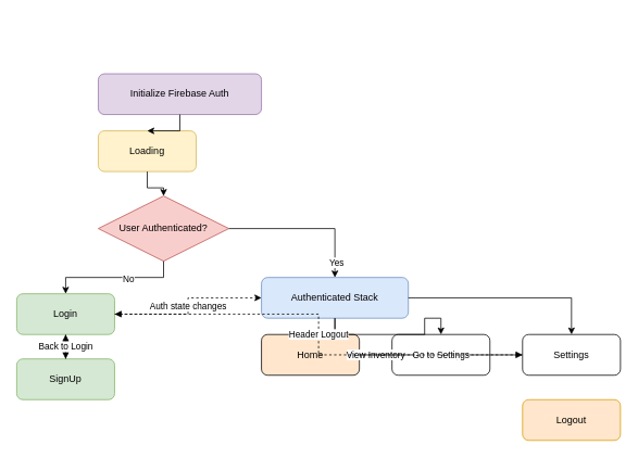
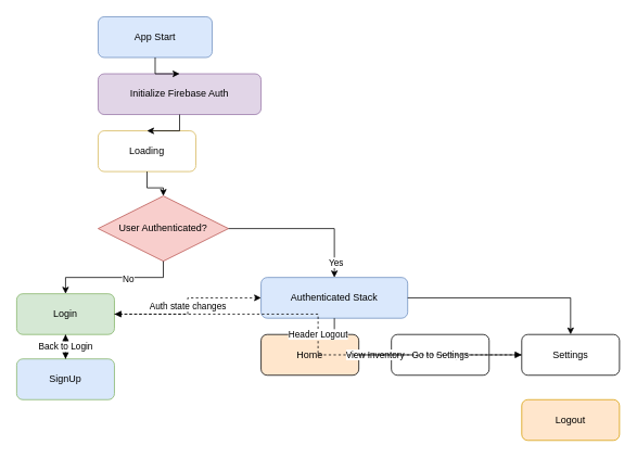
  <mxCell id="0" />
  <mxCell id="1" parent="0" />
+ <mxCell id="2" value="App Start" style="rounded=1;whiteSpace=wrap;html=1;fillColor=#dae8fc;strokeColor=#6c8ebf;" parent="1" vertex="1"><mxGeometry x="120" y="20" width="140" height="50" as="geometry" /></mxCell>
  <mxCell id="3" value="Initialize Firebase Auth" style="rounded=1;whiteSpace=wrap;html=1;fillColor=#e1d5e7;strokeColor=#9673a6;" parent="1" vertex="1"><mxGeometry x="120" y="90" width="200" height="50" as="geometry" /></mxCell>
- <mxCell id="4" value="Loading" style="rounded=1;whiteSpace=wrap;html=1;fillColor=#fff2cc;strokeColor=#d6b656;" parent="1" vertex="1"><mxGeometry x="120" y="160" width="120" height="50" as="geometry" /></mxCell>
+ <mxCell id="4" value="Loading" style="rounded=1;whiteSpace=wrap;html=1;fillColor=#ffffff;strokeColor=#d6b656;" parent="1" vertex="1"><mxGeometry x="120" y="160" width="120" height="50" as="geometry" /></mxCell>
  <mxCell id="5" value="User Authenticated?" style="rhombus;whiteSpace=wrap;html=1;fillColor=#f8cecc;strokeColor=#b85450;" parent="1" vertex="1"><mxGeometry x="120" y="240" width="160" height="80" as="geometry" /></mxCell>
  <mxCell id="6" value="Login" style="rounded=1;whiteSpace=wrap;html=1;fillColor=#d5e8d4;strokeColor=#82b366;" parent="1" vertex="1"><mxGeometry x="20" y="360" width="120" height="50" as="geometry" /></mxCell>
- <mxCell id="7" value="SignUp" style="rounded=1;whiteSpace=wrap;html=1;fillColor=#d5e8d4;strokeColor=#82b366;" parent="1" vertex="1"><mxGeometry x="20" y="440" width="120" height="50" as="geometry" /></mxCell>
+ <mxCell id="7" value="SignUp" style="rounded=1;whiteSpace=wrap;html=1;fillColor=#dae8fc;strokeColor=#82b366;" parent="1" vertex="1"><mxGeometry x="20" y="440" width="120" height="50" as="geometry" /></mxCell>
  <mxCell id="8" value="Authenticated Stack" style="rounded=1;whiteSpace=wrap;html=1;fillColor=#dae8fc;strokeColor=#6c8ebf;" parent="1" vertex="1"><mxGeometry x="320" y="340" width="180" height="50" as="geometry" /></mxCell>
  <mxCell id="9" value="Home" style="rounded=1;whiteSpace=wrap;html=1;fillColor=#ffe6cc;strokeColor=#000000;" parent="1" vertex="1"><mxGeometry x="320" y="410" width="120" height="50" as="geometry" /></mxCell>
  <mxCell id="10" value="Inventory" style="rounded=1;whiteSpace=wrap;html=1;fillColor=#ffffff;strokeColor=#000000;" parent="1" vertex="1"><mxGeometry x="480" y="410" width="120" height="50" as="geometry" /></mxCell>
  <mxCell id="11" value="Settings" style="rounded=1;whiteSpace=wrap;html=1;fillColor=#ffffff;strokeColor=#000000;" parent="1" vertex="1"><mxGeometry x="640" y="410" width="120" height="50" as="geometry" /></mxCell>
  <mxCell id="12" value="Logout" style="rounded=1;whiteSpace=wrap;html=1;fillColor=#ffe6cc;strokeColor=#d79b00;" parent="1" vertex="1"><mxGeometry x="640" y="490" width="120" height="50" as="geometry" /></mxCell>
+ <mxCell id="13" value="" style="edgeStyle=orthogonalEdgeStyle;rounded=0;orthogonalLoop=1;jettySize=auto;html=1;" parent="1" source="2" target="3" edge="1"><mxGeometry relative="1" as="geometry" /></mxCell>
  <mxCell id="14" value="" style="edgeStyle=orthogonalEdgeStyle;rounded=0;orthogonalLoop=1;jettySize=auto;html=1;" parent="1" source="3" target="4" edge="1"><mxGeometry relative="1" as="geometry" /></mxCell>
  <mxCell id="15" value="" style="edgeStyle=orthogonalEdgeStyle;rounded=0;orthogonalLoop=1;jettySize=auto;html=1;" parent="1" source="4" target="5" edge="1"><mxGeometry relative="1" as="geometry" /></mxCell>
  <mxCell id="16" value="No" style="edgeLabel;html=1;align=center;verticalAlign=middle;resizable=0;points=[];" parent="17" vertex="1" connectable="0"><mxGeometry x="-0.2" y="1" relative="1" as="geometry"><mxPoint as="offset" /></mxGeometry></mxCell>
  <mxCell id="17" value="" style="edgeStyle=orthogonalEdgeStyle;rounded=0;orthogonalLoop=1;jettySize=auto;html=1;" parent="1" source="5" target="6" edge="1"><mxGeometry relative="1" as="geometry" /></mxCell>
  <mxCell id="18" value="Yes" style="edgeLabel;html=1;align=center;verticalAlign=middle;resizable=0;points=[];" parent="19" vertex="1" connectable="0"><mxGeometry x="0.8" y="1" relative="1" as="geometry"><mxPoint as="offset" /></mxGeometry></mxCell>
  <mxCell id="19" value="" style="edgeStyle=orthogonalEdgeStyle;rounded=0;orthogonalLoop=1;jettySize=auto;html=1;" parent="1" source="5" target="8" edge="1"><mxGeometry relative="1" as="geometry" /></mxCell>
  <mxCell id="20" value="Go to SignUp" style="edgeStyle=orthogonalEdgeStyle;rounded=0;orthogonalLoop=1;jettySize=auto;html=1;endArrow=block;" parent="1" source="6" target="7" edge="1"><mxGeometry relative="1" as="geometry" /></mxCell>
  <mxCell id="21" value="Back to Login" style="edgeStyle=orthogonalEdgeStyle;rounded=0;orthogonalLoop=1;jettySize=auto;html=1;endArrow=block;" parent="1" source="7" target="6" edge="1"><mxGeometry relative="1" as="geometry" /></mxCell>
  <mxCell id="22" value="Auth state changes" style="edgeStyle=orthogonalEdgeStyle;rounded=0;orthogonalLoop=1;jettySize=auto;html=1;dashed=1;" parent="1" source="6" target="8" edge="1"><mxGeometry relative="1" as="geometry" /></mxCell>
  <mxCell id="23" value="" style="edgeStyle=orthogonalEdgeStyle;rounded=0;orthogonalLoop=1;jettySize=auto;html=1;" parent="1" source="8" target="9" edge="1"><mxGeometry relative="1" as="geometry" /></mxCell>
- <mxCell id="24" value="" style="edgeStyle=orthogonalEdgeStyle;rounded=0;orthogonalLoop=1;jettySize=auto;html=1;" parent="1" source="8" target="10" edge="1"><mxGeometry relative="1" as="geometry" /></mxCell>
  <mxCell id="25" value="" style="edgeStyle=orthogonalEdgeStyle;rounded=0;orthogonalLoop=1;jettySize=auto;html=1;" parent="1" source="8" target="11" edge="1"><mxGeometry relative="1" as="geometry" /></mxCell>
  <mxCell id="26" value="View Inventory" style="edgeStyle=orthogonalEdgeStyle;rounded=0;orthogonalLoop=1;jettySize=auto;html=1;endArrow=block;" parent="1" source="9" target="10" edge="1"><mxGeometry relative="1" as="geometry" /></mxCell>
  <mxCell id="27" value="Go to Settings" style="edgeStyle=orthogonalEdgeStyle;rounded=0;orthogonalLoop=1;jettySize=auto;html=1;endArrow=block;" parent="1" source="9" target="11" edge="1"><mxGeometry relative="1" as="geometry" /></mxCell>
  <mxCell id="28" value="Header Logout" style="edgeStyle=orthogonalEdgeStyle;rounded=0;orthogonalLoop=1;jettySize=auto;html=1;dashed=1;endArrow=block;" parent="1" source="11" target="6" edge="1"><mxGeometry relative="1" as="geometry" /></mxCell>
